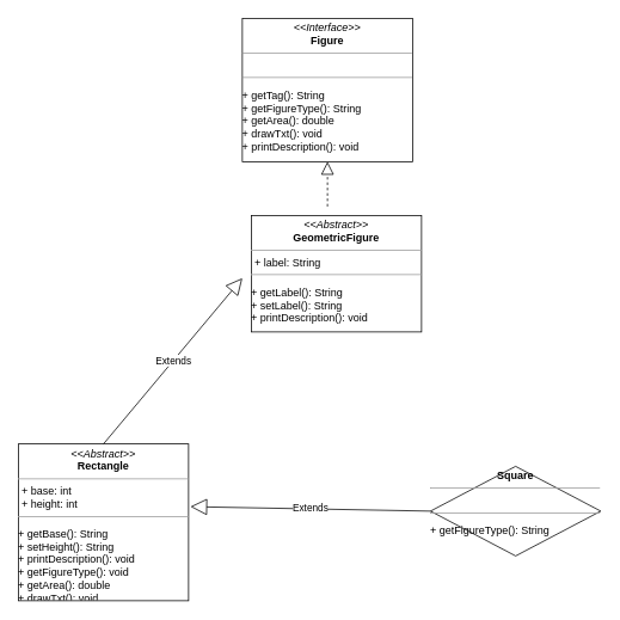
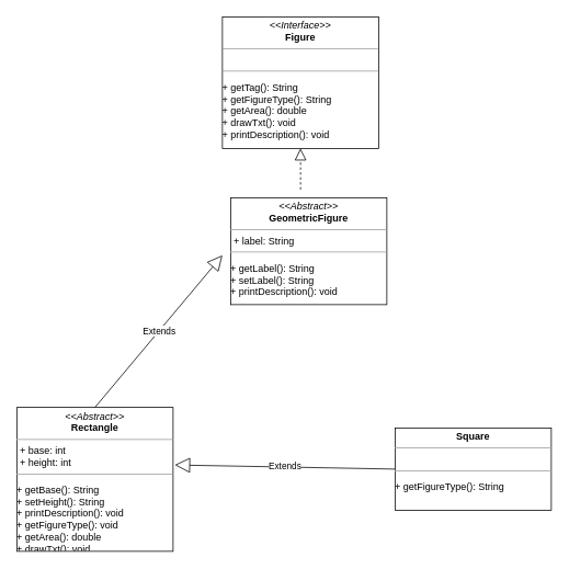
  <mxCell id="0" />
  <mxCell id="1" parent="0" />
  <mxCell id="2" value="&lt;p style=&quot;margin: 0px ; margin-top: 4px ; text-align: center&quot;&gt;&lt;i&gt;&amp;lt;&amp;lt;Interface&amp;gt;&amp;gt;&lt;/i&gt;&lt;br&gt;&lt;b&gt;Figure&lt;/b&gt;&lt;/p&gt;&lt;hr size=&quot;1&quot;&gt;&lt;p style=&quot;margin: 0px ; margin-left: 4px&quot;&gt;&lt;br&gt;&lt;/p&gt;&lt;hr size=&quot;1&quot;&gt;&lt;p&gt;+ getTag(): String&lt;br&gt;+ getFigureType(): String&lt;br&gt;+ getArea(): double&lt;br&gt;+ drawTxt(): void&lt;br&gt;+ printDescription(): void&lt;/p&gt;" style="verticalAlign=top;align=left;overflow=fill;fontSize=12;fontFamily=Helvetica;html=1;" vertex="1" parent="1"><mxGeometry x="270" y="20" width="190" height="160" as="geometry" /></mxCell>
  <mxCell id="3" value="&lt;p style=&quot;margin: 0px ; margin-top: 4px ; text-align: center&quot;&gt;&lt;i&gt;&amp;lt;&amp;lt;Abstract&amp;gt;&amp;gt;&lt;/i&gt;&lt;br&gt;&lt;b&gt;GeometricFigure&lt;/b&gt;&lt;/p&gt;&lt;hr size=&quot;1&quot;&gt;&lt;p style=&quot;margin: 0px ; margin-left: 4px&quot;&gt;+ label: String&lt;/p&gt;&lt;hr size=&quot;1&quot;&gt;&lt;p&gt;+ getLabel(): String&lt;br&gt;+ setLabel(): String&lt;br&gt;+ printDescription(): void&lt;/p&gt;" style="verticalAlign=top;align=left;overflow=fill;fontSize=12;fontFamily=Helvetica;html=1;" vertex="1" parent="1"><mxGeometry x="280" y="240" width="190" height="130" as="geometry" /></mxCell>
  <mxCell id="4" value="&lt;p style=&quot;margin: 0px ; margin-top: 4px ; text-align: center&quot;&gt;&lt;i&gt;&amp;lt;&amp;lt;Abstract&amp;gt;&amp;gt;&lt;/i&gt;&lt;br&gt;&lt;b&gt;Rectangle&lt;/b&gt;&lt;/p&gt;&lt;hr size=&quot;1&quot;&gt;&lt;p style=&quot;margin: 0px ; margin-left: 4px&quot;&gt;+ base: int&lt;br&gt;+ height: int&lt;/p&gt;&lt;hr size=&quot;1&quot;&gt;&lt;p&gt;+ getBase(): String&lt;br&gt;+ setHeight(): String&lt;br&gt;+ printDescription(): void&lt;br&gt;+ getFigureType(): void&lt;br&gt;+ getArea(): double&lt;br&gt;+ drawTxt(): void&lt;/p&gt;" style="verticalAlign=top;align=left;overflow=fill;fontSize=12;fontFamily=Helvetica;html=1;" vertex="1" parent="1"><mxGeometry x="20" y="495" width="190" height="175" as="geometry" /></mxCell>
- <mxCell id="5" value="&lt;p style=&quot;margin: 0px ; margin-top: 4px ; text-align: center&quot;&gt;&lt;b&gt;Square&lt;/b&gt;&lt;/p&gt;&lt;hr size=&quot;1&quot;&gt;&lt;p style=&quot;margin: 0px ; margin-left: 4px&quot;&gt;&lt;br&gt;&lt;/p&gt;&lt;hr size=&quot;1&quot;&gt;&lt;p&gt;+ getFigureType(): String&lt;br&gt;&lt;/p&gt;" style="rhombus;verticalAlign=top;align=left;overflow=fill;fontSize=12;fontFamily=Helvetica;html=1;" vertex="1" parent="1"><mxGeometry x="480" y="520" width="190" height="100" as="geometry" /></mxCell>
+ <mxCell id="5" value="&lt;p style=&quot;margin: 0px ; margin-top: 4px ; text-align: center&quot;&gt;&lt;b&gt;Square&lt;/b&gt;&lt;/p&gt;&lt;hr size=&quot;1&quot;&gt;&lt;p style=&quot;margin: 0px ; margin-left: 4px&quot;&gt;&lt;br&gt;&lt;/p&gt;&lt;hr size=&quot;1&quot;&gt;&lt;p&gt;+ getFigureType(): String&lt;br&gt;&lt;/p&gt;" style="verticalAlign=top;align=left;overflow=fill;fontSize=12;fontFamily=Helvetica;html=1;" vertex="1" parent="1"><mxGeometry x="480" y="520" width="190" height="100" as="geometry" /></mxCell>
  <mxCell id="6" value="Extends" style="endArrow=block;endSize=16;endFill=0;html=1;exitX=0.5;exitY=0;exitDx=0;exitDy=0;" edge="1" parent="1" source="4"><mxGeometry width="160" relative="1" as="geometry"><mxPoint x="20" y="690" as="sourcePoint" /><mxPoint x="270" y="310" as="targetPoint" /></mxGeometry></mxCell>
  <mxCell id="7" value="Extends" style="endArrow=block;endSize=16;endFill=0;html=1;exitX=0;exitY=0.5;exitDx=0;exitDy=0;entryX=1.011;entryY=0.4;entryDx=0;entryDy=0;entryPerimeter=0;" edge="1" parent="1" source="5" target="4"><mxGeometry width="160" relative="1" as="geometry"><mxPoint x="125" y="505" as="sourcePoint" /><mxPoint x="220" y="570" as="targetPoint" /></mxGeometry></mxCell>
  <mxCell id="8" value="" style="endArrow=block;dashed=1;endFill=0;endSize=12;html=1;entryX=0.5;entryY=1;entryDx=0;entryDy=0;" edge="1" parent="1" target="2"><mxGeometry width="160" relative="1" as="geometry"><mxPoint x="365" y="230" as="sourcePoint" /><mxPoint x="520" y="220" as="targetPoint" /></mxGeometry></mxCell>
